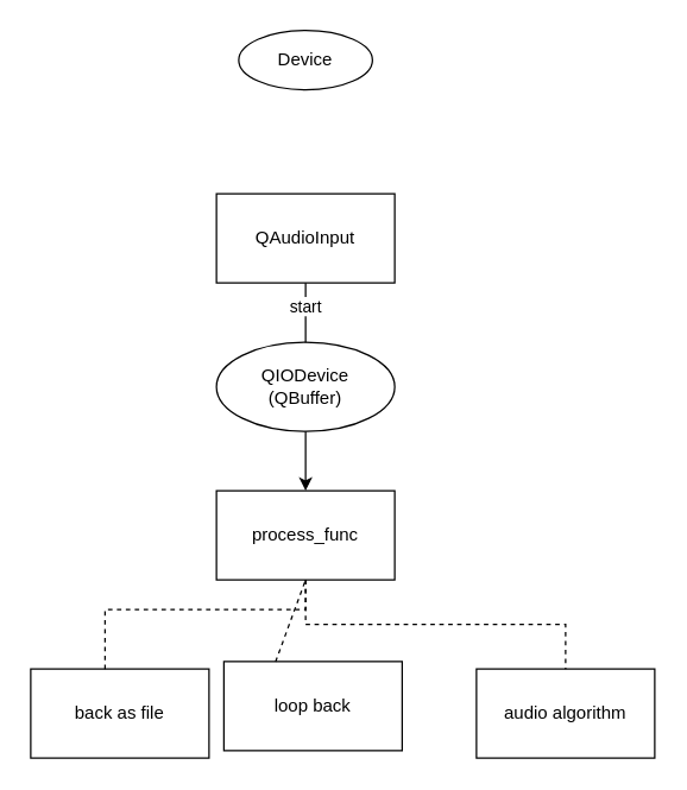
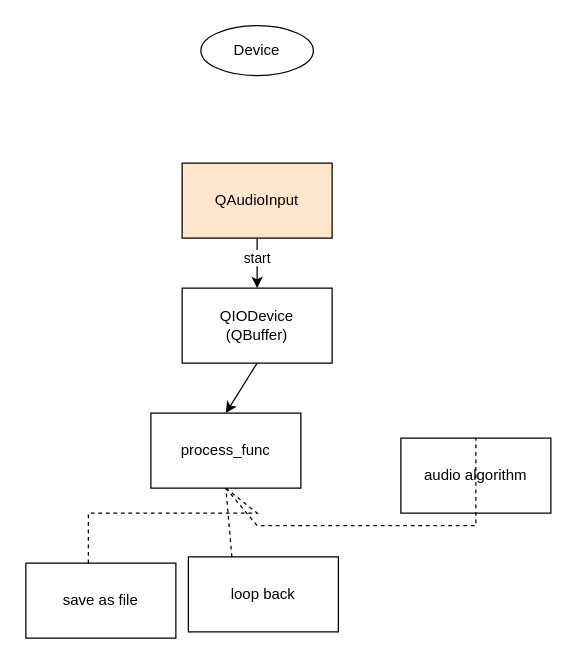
  <mxCell id="0" />
  <mxCell id="1" parent="0" />
  <mxCell id="2" value="Device" style="ellipse;whiteSpace=wrap;html=1;" vertex="1" parent="1"><mxGeometry x="160" y="20" width="90" height="40" as="geometry" /></mxCell>
- <mxCell id="3" value="QAudioInput" style="rounded=0;whiteSpace=wrap;html=1;" vertex="1" parent="1"><mxGeometry x="145" y="130" width="120" height="60" as="geometry" /></mxCell>
- <mxCell id="4" value="QIODevice&lt;div&gt;(QBuffer)&lt;/div&gt;" style="ellipse;whiteSpace=wrap;html=1;" vertex="1" parent="1"><mxGeometry x="145" y="230" width="120" height="60" as="geometry" /></mxCell>
- <mxCell id="5" value="" style="endArrow=none;html=1;rounded=0;exitX=0.5;exitY=1;exitDx=0;exitDy=0;entryX=0.5;entryY=0;entryDx=0;entryDy=0;" edge="1" parent="1" source="3" target="4"><mxGeometry width="50" height="50" relative="1" as="geometry"><mxPoint x="260" y="230" as="sourcePoint" /><mxPoint x="310" y="180" as="targetPoint" /></mxGeometry></mxCell>
+ <mxCell id="3" value="QAudioInput" style="rounded=0;whiteSpace=wrap;html=1;fillColor=#ffe6cc;" vertex="1" parent="1"><mxGeometry x="145" y="130" width="120" height="60" as="geometry" /></mxCell>
+ <mxCell id="4" value="QIODevice&lt;div&gt;(QBuffer)&lt;/div&gt;" style="rounded=0;whiteSpace=wrap;html=1;" vertex="1" parent="1"><mxGeometry x="145" y="230" width="120" height="60" as="geometry" /></mxCell>
+ <mxCell id="5" value="" style="endArrow=classic;html=1;rounded=0;exitX=0.5;exitY=1;exitDx=0;exitDy=0;entryX=0.5;entryY=0;entryDx=0;entryDy=0;" edge="1" parent="1" source="3" target="4"><mxGeometry width="50" height="50" relative="1" as="geometry"><mxPoint x="260" y="230" as="sourcePoint" /><mxPoint x="310" y="180" as="targetPoint" /></mxGeometry></mxCell>
  <mxCell id="6" value="start" style="edgeLabel;html=1;align=center;verticalAlign=middle;resizable=0;points=[];" vertex="1" connectable="0" parent="5"><mxGeometry x="-0.231" y="-1" relative="1" as="geometry"><mxPoint as="offset" /></mxGeometry></mxCell>
- <mxCell id="7" value="process_func" style="rounded=0;whiteSpace=wrap;html=1;" vertex="1" parent="1"><mxGeometry x="145" y="330" width="120" height="60" as="geometry" /></mxCell>
+ <mxCell id="7" value="process_func" style="rounded=0;whiteSpace=wrap;html=1;" vertex="1" parent="1"><mxGeometry x="120" y="330" width="120" height="60" as="geometry" /></mxCell>
  <mxCell id="8" value="" style="endArrow=classic;html=1;rounded=0;exitX=0.5;exitY=1;exitDx=0;exitDy=0;entryX=0.5;entryY=0;entryDx=0;entryDy=0;" edge="1" parent="1" source="4" target="7"><mxGeometry width="50" height="50" relative="1" as="geometry"><mxPoint x="210" y="300" as="sourcePoint" /><mxPoint x="325" y="290" as="targetPoint" /></mxGeometry></mxCell>
- <mxCell id="9" value="back as file" style="rounded=0;whiteSpace=wrap;html=1;" vertex="1" parent="1"><mxGeometry x="20" y="450" width="120" height="60" as="geometry" /></mxCell>
+ <mxCell id="9" value="save as file" style="rounded=0;whiteSpace=wrap;html=1;" vertex="1" parent="1"><mxGeometry x="20" y="450" width="120" height="60" as="geometry" /></mxCell>
  <mxCell id="10" value="loop back" style="rounded=0;whiteSpace=wrap;html=1;" vertex="1" parent="1"><mxGeometry x="150" y="445" width="120" height="60" as="geometry" /></mxCell>
- <mxCell id="11" value="audio algorithm" style="rounded=0;whiteSpace=wrap;html=1;" vertex="1" parent="1"><mxGeometry x="320" y="450" width="120" height="60" as="geometry" /></mxCell>
+ <mxCell id="11" value="audio algorithm" style="rounded=0;whiteSpace=wrap;html=1;" vertex="1" parent="1"><mxGeometry x="320" y="350" width="120" height="60" as="geometry" /></mxCell>
  <mxCell id="12" value="" style="endArrow=none;dashed=1;html=1;rounded=0;entryX=0.5;entryY=1;entryDx=0;entryDy=0;" edge="1" parent="1" target="7"><mxGeometry width="50" height="50" relative="1" as="geometry"><mxPoint x="70" y="450" as="sourcePoint" /><mxPoint x="120" y="400" as="targetPoint" /><Array as="points"><mxPoint x="70" y="410" /><mxPoint x="205" y="410" /></Array></mxGeometry></mxCell>
  <mxCell id="13" value="" style="endArrow=none;dashed=1;html=1;rounded=0;entryX=0.5;entryY=1;entryDx=0;entryDy=0;exitX=0.29;exitY=0.002;exitDx=0;exitDy=0;exitPerimeter=0;" edge="1" parent="1" source="10" target="7"><mxGeometry width="50" height="50" relative="1" as="geometry"><mxPoint x="230" y="440" as="sourcePoint" /><mxPoint x="280" y="390" as="targetPoint" /></mxGeometry></mxCell>
  <mxCell id="14" value="" style="endArrow=none;dashed=1;html=1;rounded=0;exitX=0.5;exitY=1;exitDx=0;exitDy=0;entryX=0.5;entryY=0;entryDx=0;entryDy=0;" edge="1" parent="1" source="7" target="11"><mxGeometry width="50" height="50" relative="1" as="geometry"><mxPoint x="280" y="430" as="sourcePoint" /><mxPoint x="330" y="380" as="targetPoint" /><Array as="points"><mxPoint x="205" y="420" /><mxPoint x="380" y="420" /></Array></mxGeometry></mxCell>
